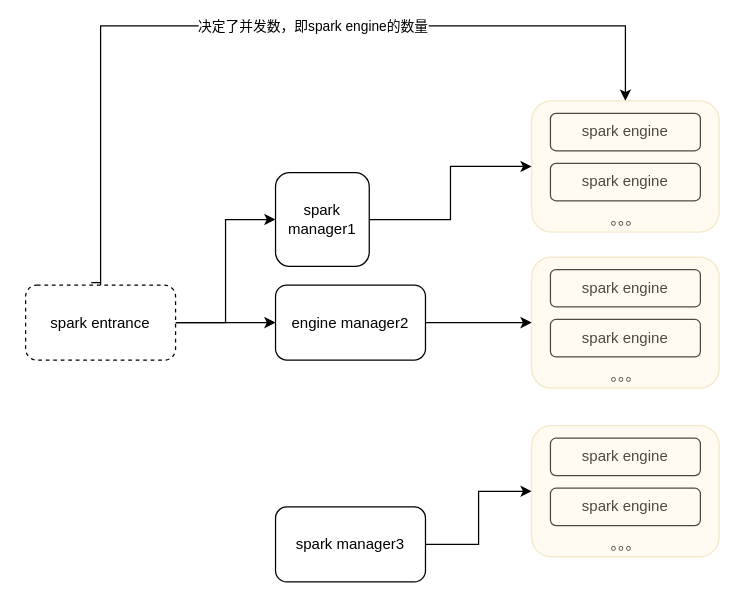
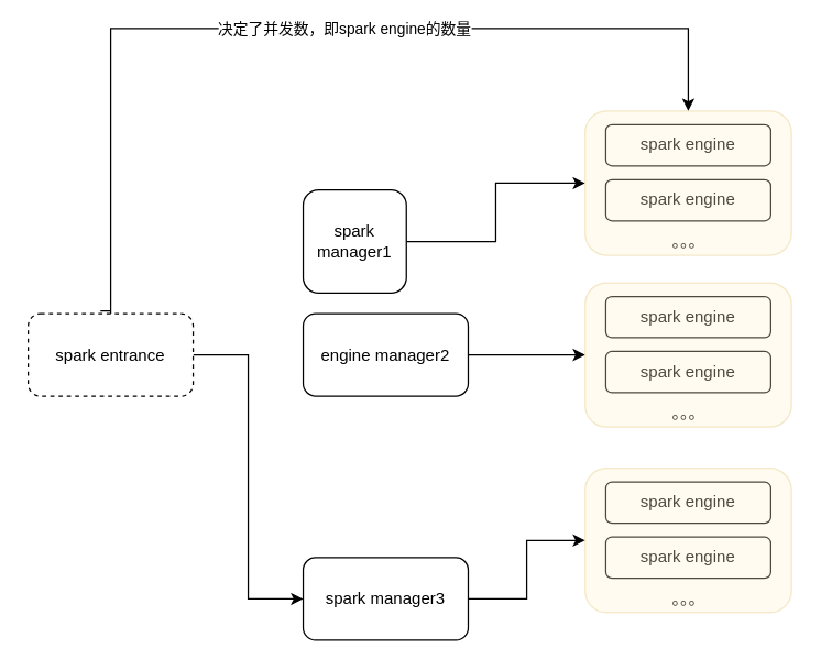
  <mxCell id="0" />
  <mxCell id="1" parent="0" />
  <mxCell id="2" style="edgeStyle=orthogonalEdgeStyle;rounded=0;orthogonalLoop=1;jettySize=auto;html=1;exitX=0.438;exitY=-0.033;exitDx=0;exitDy=0;exitPerimeter=0;entryX=0.5;entryY=0;entryDx=0;entryDy=0;" edge="1" parent="1" source="7" target="17"><mxGeometry relative="1" as="geometry"><mxPoint x="510" y="80" as="targetPoint" /><Array as="points"><mxPoint x="80" y="228" /><mxPoint x="80" y="20" /><mxPoint x="500" y="20" /><mxPoint x="500" y="70" /></Array></mxGeometry></mxCell>
  <mxCell id="3" value="决定了并发数，即spark engine的数量" style="edgeLabel;html=1;align=center;verticalAlign=middle;resizable=0;points=[];" vertex="1" connectable="0" parent="2"><mxGeometry x="-0.316" y="-2" relative="1" as="geometry"><mxPoint x="148" y="-2" as="offset" /></mxGeometry></mxCell>
- <mxCell id="4" style="edgeStyle=orthogonalEdgeStyle;rounded=0;orthogonalLoop=1;jettySize=auto;html=1;entryX=0;entryY=0.5;entryDx=0;entryDy=0;" edge="1" parent="1" source="7" target="9"><mxGeometry relative="1" as="geometry" /></mxCell>
- <mxCell id="5" style="edgeStyle=orthogonalEdgeStyle;rounded=0;orthogonalLoop=1;jettySize=auto;html=1;entryX=0;entryY=0.5;entryDx=0;entryDy=0;" edge="1" parent="1" source="7" target="11"><mxGeometry relative="1" as="geometry" /></mxCell>
+ <mxCell id="6" style="edgeStyle=orthogonalEdgeStyle;rounded=0;orthogonalLoop=1;jettySize=auto;html=1;entryX=0;entryY=0.5;entryDx=0;entryDy=0;" edge="1" parent="1" source="7" target="13"><mxGeometry relative="1" as="geometry" /></mxCell>
  <mxCell id="7" value="spark entrance" style="rounded=1;whiteSpace=wrap;html=1;dashed=1;" vertex="1" parent="1"><mxGeometry x="20" y="227.5" width="120" height="60" as="geometry" /></mxCell>
  <mxCell id="8" style="edgeStyle=orthogonalEdgeStyle;rounded=0;orthogonalLoop=1;jettySize=auto;html=1;" edge="1" parent="1" source="9" target="17"><mxGeometry relative="1" as="geometry"><mxPoint x="410" y="180" as="targetPoint" /></mxGeometry></mxCell>
  <mxCell id="9" value="spark manager1" style="rounded=1;whiteSpace=wrap;html=1;" vertex="1" parent="1"><mxGeometry x="220" y="137.5" width="75" height="75" as="geometry" /></mxCell>
  <mxCell id="10" value="" style="edgeStyle=orthogonalEdgeStyle;rounded=0;orthogonalLoop=1;jettySize=auto;html=1;" edge="1" parent="1" source="11" target="21"><mxGeometry relative="1" as="geometry" /></mxCell>
  <mxCell id="11" value="engine manager2" style="rounded=1;whiteSpace=wrap;html=1;" vertex="1" parent="1"><mxGeometry x="220" y="227.5" width="120" height="60" as="geometry" /></mxCell>
  <mxCell id="12" value="" style="edgeStyle=orthogonalEdgeStyle;rounded=0;orthogonalLoop=1;jettySize=auto;html=1;" edge="1" parent="1" source="13" target="25"><mxGeometry relative="1" as="geometry" /></mxCell>
  <mxCell id="13" value="spark manager3" style="rounded=1;whiteSpace=wrap;html=1;" vertex="1" parent="1"><mxGeometry x="220" y="405" width="120" height="60" as="geometry" /></mxCell>
  <mxCell id="14" value="spark engine" style="rounded=1;whiteSpace=wrap;html=1;" vertex="1" parent="1"><mxGeometry x="440" y="90" width="120" height="30" as="geometry" /></mxCell>
  <mxCell id="15" value="spark engine" style="rounded=1;whiteSpace=wrap;html=1;" vertex="1" parent="1"><mxGeometry x="440" y="130" width="120" height="30" as="geometry" /></mxCell>
  <mxCell id="16" value="。。。" style="text;html=1;align=center;verticalAlign=middle;resizable=0;points=[];autosize=1;strokeColor=none;fillColor=none;" vertex="1" parent="1"><mxGeometry x="475" y="160" width="50" height="30" as="geometry" /></mxCell>
  <mxCell id="17" value="" style="rounded=1;whiteSpace=wrap;html=1;fillColor=#fff2cc;strokeColor=#d6b656;opacity=30;" vertex="1" parent="1"><mxGeometry x="425" y="80" width="150" height="105" as="geometry" /></mxCell>
  <mxCell id="18" value="spark engine" style="rounded=1;whiteSpace=wrap;html=1;" vertex="1" parent="1"><mxGeometry x="440" y="215" width="120" height="30" as="geometry" /></mxCell>
  <mxCell id="19" value="spark engine" style="rounded=1;whiteSpace=wrap;html=1;" vertex="1" parent="1"><mxGeometry x="440" y="255" width="120" height="30" as="geometry" /></mxCell>
  <mxCell id="20" value="。。。" style="text;html=1;align=center;verticalAlign=middle;resizable=0;points=[];autosize=1;strokeColor=none;fillColor=none;" vertex="1" parent="1"><mxGeometry x="475" y="285" width="50" height="30" as="geometry" /></mxCell>
  <mxCell id="21" value="" style="rounded=1;whiteSpace=wrap;html=1;fillColor=#fff2cc;strokeColor=#d6b656;opacity=30;" vertex="1" parent="1"><mxGeometry x="425" y="205" width="150" height="105" as="geometry" /></mxCell>
  <mxCell id="22" value="spark engine" style="rounded=1;whiteSpace=wrap;html=1;" vertex="1" parent="1"><mxGeometry x="440" y="350" width="120" height="30" as="geometry" /></mxCell>
  <mxCell id="23" value="spark engine" style="rounded=1;whiteSpace=wrap;html=1;" vertex="1" parent="1"><mxGeometry x="440" y="390" width="120" height="30" as="geometry" /></mxCell>
  <mxCell id="24" value="。。。" style="text;html=1;align=center;verticalAlign=middle;resizable=0;points=[];autosize=1;strokeColor=none;fillColor=none;" vertex="1" parent="1"><mxGeometry x="475" y="420" width="50" height="30" as="geometry" /></mxCell>
  <mxCell id="25" value="" style="rounded=1;whiteSpace=wrap;html=1;fillColor=#fff2cc;strokeColor=#d6b656;opacity=30;" vertex="1" parent="1"><mxGeometry x="425" y="340" width="150" height="105" as="geometry" /></mxCell>
